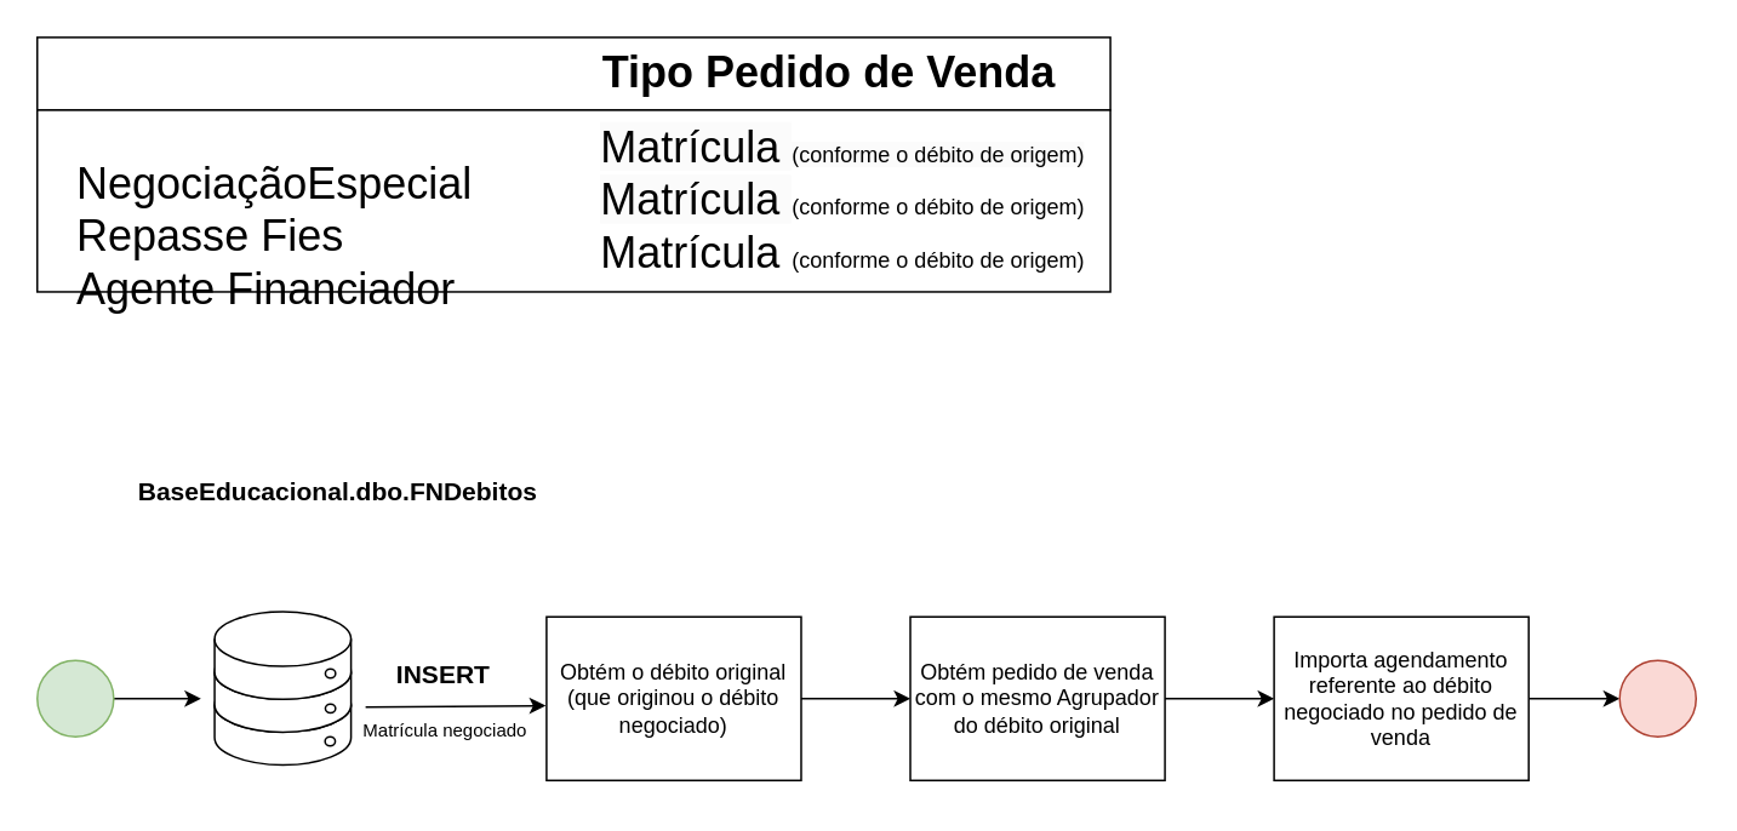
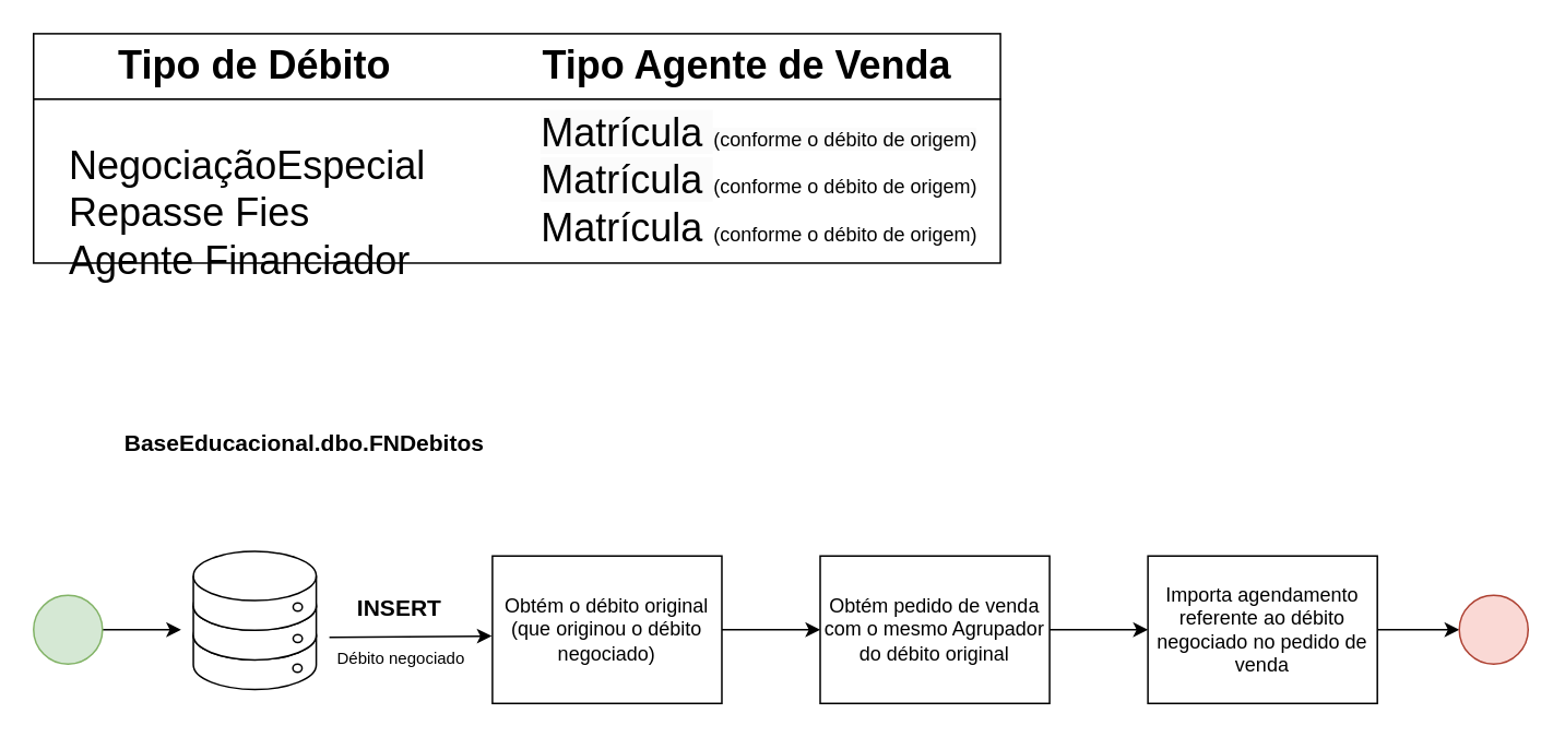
  <mxCell id="0" />
  <mxCell id="1" parent="0" />
  <mxCell id="2" value="" style="whiteSpace=wrap;html=1;fillColor=default;" vertex="1" parent="1"><mxGeometry x="20" y="20" width="590" height="40" as="geometry" /></mxCell>
  <mxCell id="3" value="" style="group;strokeColor=default;fillColor=default;" vertex="1" connectable="0" parent="1"><mxGeometry x="20" y="60" width="590" height="100" as="geometry" /></mxCell>
  <mxCell id="4" value="&lt;div style=&quot;&quot;&gt;&lt;font style=&quot;font-size: 24px;&quot;&gt;NegociaçãoEspecial&lt;/font&gt;&lt;br&gt;&lt;/div&gt;&lt;font style=&quot;font-size: 24px;&quot;&gt;&lt;div style=&quot;&quot;&gt;Repasse Fies&lt;/div&gt;Agente Financiador&lt;br&gt;&lt;/font&gt;" style="text;html=1;strokeColor=none;fillColor=none;align=left;verticalAlign=top;whiteSpace=wrap;rounded=0;" vertex="1" parent="3"><mxGeometry x="19.86" y="20" width="234.95" height="45.455" as="geometry" /></mxCell>
  <mxCell id="5" value="&lt;span style=&quot;color: rgb(0, 0, 0); font-family: Helvetica; font-size: 24px; font-style: normal; font-variant-ligatures: normal; font-variant-caps: normal; letter-spacing: normal; orphans: 2; text-align: left; text-indent: 0px; text-transform: none; widows: 2; word-spacing: 0px; -webkit-text-stroke-width: 0px; background-color: rgb(251, 251, 251); text-decoration-thickness: initial; text-decoration-style: initial; text-decoration-color: initial; float: none; display: inline !important;&quot;&gt;Matrícula &lt;/span&gt;&lt;span style=&quot;color: rgb(0, 0, 0); font-family: Helvetica; font-style: normal; font-variant-ligatures: normal; font-variant-caps: normal; letter-spacing: normal; orphans: 2; text-align: left; text-indent: 0px; text-transform: none; widows: 2; word-spacing: 0px; -webkit-text-stroke-width: 0px; background-color: rgb(251, 251, 251); text-decoration-thickness: initial; text-decoration-style: initial; text-decoration-color: initial; float: none; display: inline !important;&quot;&gt;&lt;font style=&quot;font-size: 12px;&quot;&gt;(&lt;/font&gt;&lt;/span&gt;&lt;span style=&quot;color: rgb(0, 0, 0); font-family: Helvetica; font-style: normal; font-variant-ligatures: normal; font-variant-caps: normal; letter-spacing: normal; orphans: 2; text-align: left; text-indent: 0px; text-transform: none; widows: 2; word-spacing: 0px; -webkit-text-stroke-width: 0px; background-color: rgb(251, 251, 251); text-decoration-thickness: initial; text-decoration-style: initial; text-decoration-color: initial; float: none; display: inline !important;&quot;&gt;&lt;font style=&quot;font-size: 12px;&quot;&gt;conforme o débito de origem)&lt;/font&gt;&lt;/span&gt;&lt;br style=&quot;border-color: var(--border-color); color: rgb(0, 0, 0); font-family: Helvetica; font-size: 24px; font-style: normal; font-variant-ligatures: normal; font-variant-caps: normal; letter-spacing: normal; orphans: 2; text-align: left; text-indent: 0px; text-transform: none; widows: 2; word-spacing: 0px; -webkit-text-stroke-width: 0px; background-color: rgb(251, 251, 251); text-decoration-thickness: initial; text-decoration-style: initial; text-decoration-color: initial;&quot;&gt;&lt;span style=&quot;color: rgb(0, 0, 0); font-family: Helvetica; font-size: 24px; font-style: normal; font-variant-ligatures: normal; font-variant-caps: normal; letter-spacing: normal; orphans: 2; text-align: left; text-indent: 0px; text-transform: none; widows: 2; word-spacing: 0px; -webkit-text-stroke-width: 0px; background-color: rgb(251, 251, 251); text-decoration-thickness: initial; text-decoration-style: initial; text-decoration-color: initial; float: none; display: inline !important;&quot;&gt;Matrícula&amp;nbsp;&lt;/span&gt;(&lt;span style=&quot;border-color: var(--border-color);&quot;&gt;conforme o débito de origem)&lt;/span&gt;&lt;br style=&quot;border-color: var(--border-color); color: rgb(0, 0, 0); font-family: Helvetica; font-size: 24px; font-style: normal; font-variant-ligatures: normal; font-variant-caps: normal; letter-spacing: normal; orphans: 2; text-align: left; text-indent: 0px; text-transform: none; widows: 2; word-spacing: 0px; -webkit-text-stroke-width: 0px; background-color: rgb(251, 251, 251); text-decoration-thickness: initial; text-decoration-style: initial; text-decoration-color: initial;&quot;&gt;&lt;span style=&quot;border-color: var(--border-color); font-size: 24px;&quot;&gt;Matrícula&amp;nbsp;&lt;span style=&quot;border-color: var(--border-color); font-size: 12px;&quot;&gt;&lt;font style=&quot;border-color: var(--border-color);&quot;&gt;(conforme o débito de origem)&lt;/font&gt;&lt;/span&gt;&lt;br style=&quot;border-color: var(--border-color);&quot;&gt;&lt;br&gt;&lt;/span&gt;" style="text;whiteSpace=wrap;html=1;" vertex="1" parent="3"><mxGeometry x="307.92" y="0.473" width="271.28" height="44.982" as="geometry" /></mxCell>
- <mxCell id="6" value="&lt;font style=&quot;font-size: 24px;&quot;&gt;&lt;b&gt;Tipo Pedido de Venda&lt;/b&gt;&lt;/font&gt;" style="text;html=1;align=center;verticalAlign=middle;resizable=0;points=[];autosize=1;strokeColor=none;fillColor=none;" vertex="1" parent="1"><mxGeometry x="320" y="20" width="270" height="40" as="geometry" /></mxCell>
+ <mxCell id="6" value="&lt;font style=&quot;font-size: 24px;&quot;&gt;&lt;b&gt;Tipo Agente de Venda&lt;/b&gt;&lt;/font&gt;" style="text;html=1;align=center;verticalAlign=middle;resizable=0;points=[];autosize=1;strokeColor=none;fillColor=none;" vertex="1" parent="1"><mxGeometry x="320" y="20" width="270" height="40" as="geometry" /></mxCell>
+ <mxCell id="7" value="&lt;font style=&quot;font-size: 24px;&quot;&gt;&lt;b&gt;Tipo de Débito&lt;/b&gt;&lt;/font&gt;" style="text;html=1;align=left;verticalAlign=middle;resizable=0;points=[];autosize=1;strokeColor=none;fillColor=none;" vertex="1" parent="1"><mxGeometry x="70" y="20" width="190" height="40" as="geometry" /></mxCell>
  <mxCell id="8" value="&lt;b&gt;&lt;font style=&quot;font-size: 14px;&quot;&gt;BaseEducacional.dbo.FNDebitos&lt;/font&gt;&lt;/b&gt;" style="text;html=1;align=center;verticalAlign=middle;resizable=0;points=[];autosize=1;strokeColor=none;fillColor=none;strokeWidth=13;" vertex="1" parent="1"><mxGeometry x="65" y="255" width="240" height="30" as="geometry" /></mxCell>
  <mxCell id="9" value="&lt;font style=&quot;font-size: 14px;&quot;&gt;&lt;b&gt;INSERT&lt;/b&gt;&lt;/font&gt;" style="text;html=1;align=center;verticalAlign=middle;resizable=0;points=[];autosize=1;strokeColor=none;fillColor=none;" vertex="1" parent="1"><mxGeometry x="208" y="356.38" width="70" height="30" as="geometry" /></mxCell>
  <mxCell id="10" value="" style="endArrow=classic;html=1;rounded=0;entryX=0.959;entryY=1.043;entryDx=0;entryDy=0;entryPerimeter=0;" edge="1" parent="1"><mxGeometry width="50" height="50" relative="1" as="geometry"><mxPoint x="200.5" y="388.42" as="sourcePoint" /><mxPoint x="299.58" y="387.67" as="targetPoint" /></mxGeometry></mxCell>
  <mxCell id="11" value="" style="group;fillColor=default;" vertex="1" connectable="0" parent="1"><mxGeometry x="117.5" y="330" width="75" height="104.12" as="geometry" /></mxCell>
  <mxCell id="12" value="" style="shape=cylinder3;whiteSpace=wrap;html=1;boundedLbl=1;backgroundOutline=1;size=15;fillColor=default;" vertex="1" parent="11"><mxGeometry y="42.125" width="75" height="48.125" as="geometry" /></mxCell>
  <mxCell id="13" value="" style="shape=cylinder3;whiteSpace=wrap;html=1;boundedLbl=1;backgroundOutline=1;size=15;fillColor=default;" vertex="1" parent="11"><mxGeometry y="24.062" width="75" height="48.125" as="geometry" /></mxCell>
  <mxCell id="14" value="" style="shape=cylinder3;whiteSpace=wrap;html=1;boundedLbl=1;backgroundOutline=1;size=15;fillColor=default;" vertex="1" parent="11"><mxGeometry y="6" width="75" height="48.125" as="geometry" /></mxCell>
  <mxCell id="15" value="" style="ellipse;whiteSpace=wrap;html=1;fillColor=default;" vertex="1" parent="11"><mxGeometry x="60.875" y="56.741" width="5.625" height="4.902" as="geometry" /></mxCell>
  <mxCell id="16" value="" style="ellipse;whiteSpace=wrap;html=1;fillColor=default;" vertex="1" parent="11"><mxGeometry x="60.875" y="37.481" width="5.625" height="4.902" as="geometry" /></mxCell>
  <mxCell id="17" value="" style="ellipse;whiteSpace=wrap;html=1;fillColor=default;" vertex="1" parent="1"><mxGeometry x="178.208" y="404.804" width="5.625" height="4.902" as="geometry" /></mxCell>
  <mxCell id="18" style="edgeStyle=orthogonalEdgeStyle;rounded=0;orthogonalLoop=1;jettySize=auto;html=1;fontFamily=Helvetica;fontSize=16;fontColor=default;startSize=30;" edge="1" parent="1" source="19"><mxGeometry relative="1" as="geometry"><mxPoint x="110" y="383.785" as="targetPoint" /></mxGeometry></mxCell>
  <mxCell id="19" value="" style="ellipse;whiteSpace=wrap;html=1;aspect=fixed;strokeColor=#82b366;align=center;verticalAlign=middle;fontFamily=Helvetica;fontSize=16;startSize=30;fillColor=#d5e8d4;" vertex="1" parent="1"><mxGeometry x="20" y="362.77" width="42.03" height="42.03" as="geometry" /></mxCell>
  <mxCell id="20" style="edgeStyle=orthogonalEdgeStyle;rounded=0;orthogonalLoop=1;jettySize=auto;html=1;exitX=1;exitY=0.5;exitDx=0;exitDy=0;entryX=0;entryY=0.5;entryDx=0;entryDy=0;" edge="1" parent="1" source="21" target="23"><mxGeometry relative="1" as="geometry"><mxPoint x="369.966" y="480" as="targetPoint" /></mxGeometry></mxCell>
  <mxCell id="21" value="Obtém o débito original (que originou o débito negociado)" style="whiteSpace=wrap;html=1;" vertex="1" parent="1"><mxGeometry x="300" y="338.79" width="140" height="90" as="geometry" /></mxCell>
  <mxCell id="22" style="edgeStyle=orthogonalEdgeStyle;rounded=0;orthogonalLoop=1;jettySize=auto;html=1;exitX=1;exitY=0.5;exitDx=0;exitDy=0;entryX=0;entryY=0.5;entryDx=0;entryDy=0;" edge="1" parent="1" source="23" target="25"><mxGeometry relative="1" as="geometry" /></mxCell>
  <mxCell id="23" value="Obtém pedido de venda com o mesmo Agrupador do débito original" style="whiteSpace=wrap;html=1;" vertex="1" parent="1"><mxGeometry x="500" y="338.79" width="140" height="90" as="geometry" /></mxCell>
  <mxCell id="24" style="edgeStyle=orthogonalEdgeStyle;rounded=0;orthogonalLoop=1;jettySize=auto;html=1;exitX=1;exitY=0.5;exitDx=0;exitDy=0;entryX=0;entryY=0.5;entryDx=0;entryDy=0;" edge="1" parent="1" source="25" target="26"><mxGeometry relative="1" as="geometry" /></mxCell>
  <mxCell id="25" value="Importa agendamento referente ao débito negociado no pedido de venda" style="whiteSpace=wrap;html=1;" vertex="1" parent="1"><mxGeometry x="700" y="338.79" width="140" height="90" as="geometry" /></mxCell>
  <mxCell id="26" value="" style="ellipse;whiteSpace=wrap;html=1;aspect=fixed;strokeColor=#ae4132;align=center;verticalAlign=middle;fontFamily=Helvetica;fontSize=16;startSize=30;fillColor=#fad9d5;" vertex="1" parent="1"><mxGeometry x="890" y="362.77" width="42.03" height="42.03" as="geometry" /></mxCell>
- <mxCell id="27" value="&lt;font style=&quot;font-size: 10px;&quot;&gt;Matrícula negociado&lt;/font&gt;" style="text;html=1;align=center;verticalAlign=middle;resizable=0;points=[];autosize=1;strokeColor=none;fillColor=none;" vertex="1" parent="1"><mxGeometry x="193.83" y="386.38" width="100" height="30" as="geometry" /></mxCell>
+ <mxCell id="27" value="&lt;font style=&quot;font-size: 10px;&quot;&gt;Débito negociado&lt;/font&gt;" style="text;html=1;align=center;verticalAlign=middle;resizable=0;points=[];autosize=1;strokeColor=none;fillColor=none;" vertex="1" parent="1"><mxGeometry x="193.83" y="386.38" width="100" height="30" as="geometry" /></mxCell>
